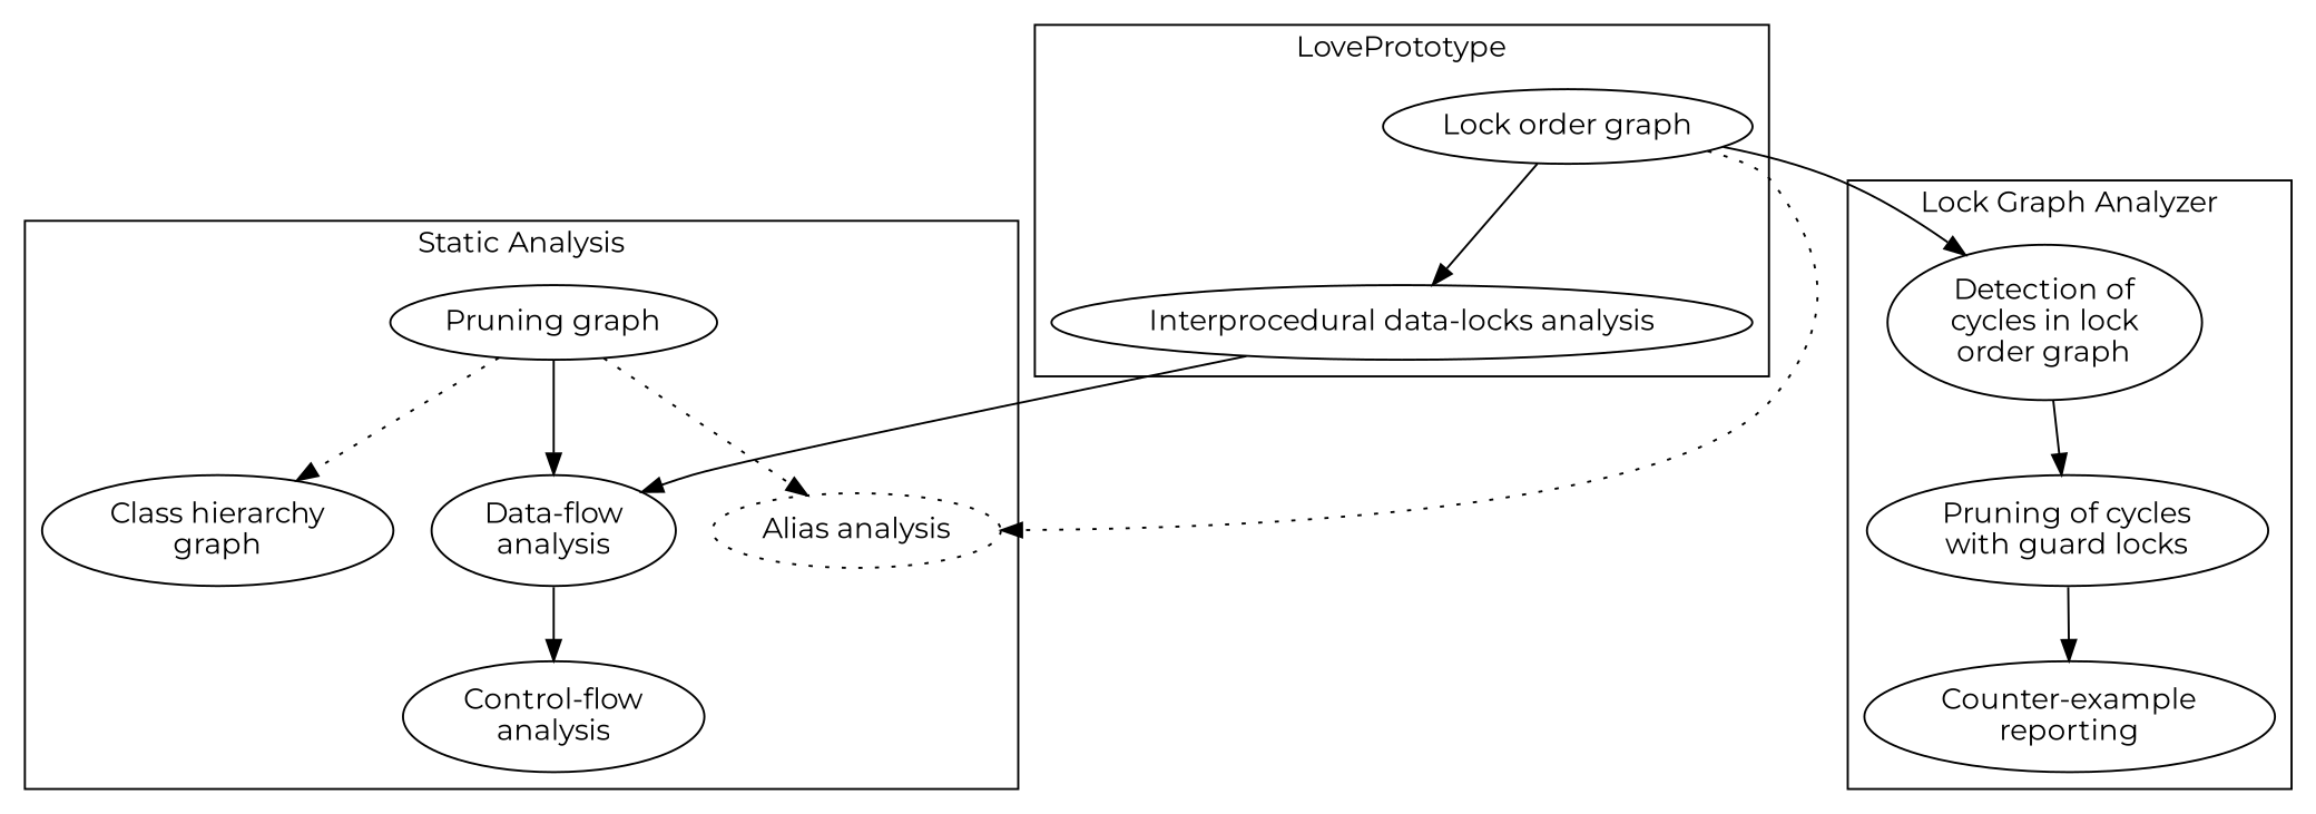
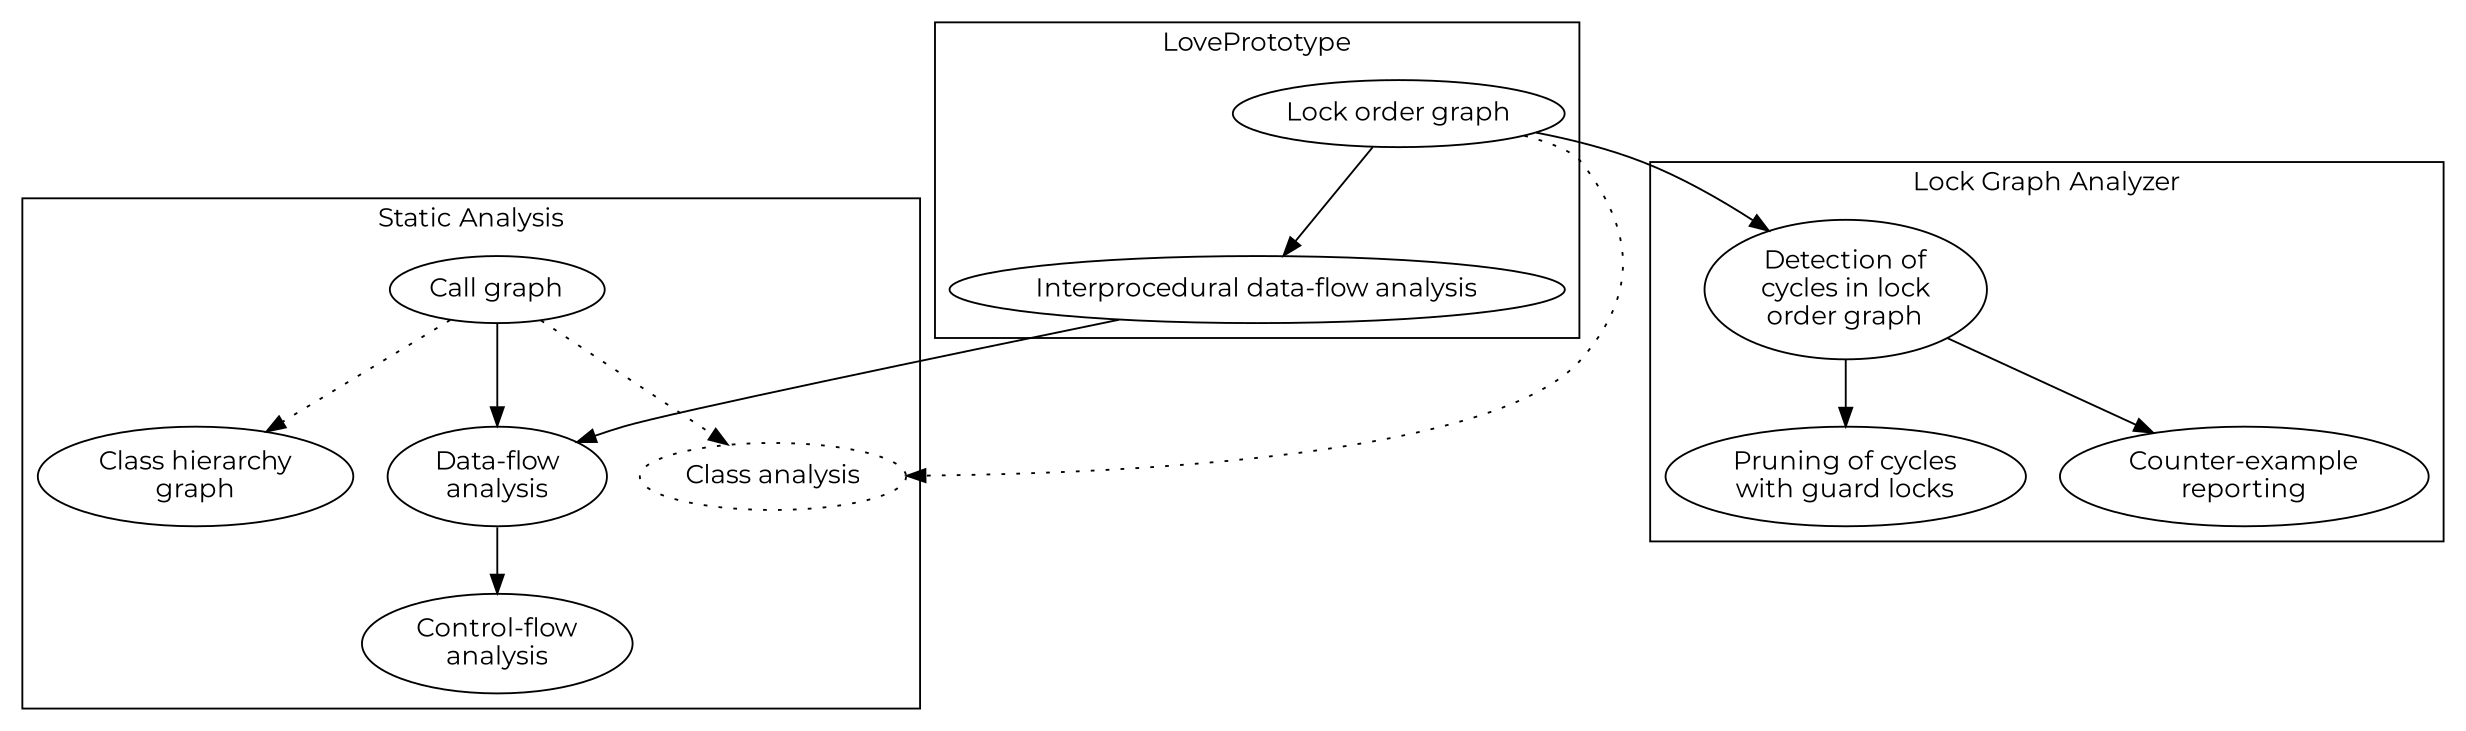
  digraph {
    fontname=Montserrat
    node [fontname=Montserrat]
    edge [fontname=Montserrat]
-   "Call graph" [label="Pruning graph"]
+   "Call graph"
    "Class hierarchy\ngraph"
    "Data-flow\nanalysis"
-   "Alias analysis" [style=dotted]
+   "Alias analysis" [style=dotted label="Class analysis"]
    "Control-flow\nanalysis"
    "Lock order graph"
-   "Interprocedural data-flow analysis" [label="Interprocedural data-locks analysis"]
+   "Interprocedural data-flow analysis"
    "Detection of\ncycles in lock\norder graph"
    "Pruning of cycles\nwith guard locks"
    "Counter-example\nreporting"
    subgraph cluster_1 {
      label="Static Analysis"
      "Call graph"
      "Class hierarchy\ngraph"
      "Data-flow\nanalysis"
      "Alias analysis"
      "Control-flow\nanalysis"
    }
    subgraph cluster_2 {
      label=LovePrototype
      "Lock order graph"
      "Interprocedural data-flow analysis"
    }
    subgraph cluster_3 {
      label="Lock Graph Analyzer"
      "Detection of\ncycles in lock\norder graph"
      "Pruning of cycles\nwith guard locks"
      "Counter-example\nreporting"
    }
    "Call graph" -> "Class hierarchy\ngraph" [style=dotted]
    "Call graph" -> "Data-flow\nanalysis"
    "Call graph" -> "Alias analysis" [style=dotted]
    "Data-flow\nanalysis" -> "Control-flow\nanalysis"
    "Lock order graph" -> "Alias analysis" [style=dotted]
    "Lock order graph" -> "Interprocedural data-flow analysis"
    "Lock order graph" -> "Detection of\ncycles in lock\norder graph"
    "Interprocedural data-flow analysis" -> "Data-flow\nanalysis"
    "Detection of\ncycles in lock\norder graph" -> "Pruning of cycles\nwith guard locks"
-   "Pruning of cycles\nwith guard locks" -> "Counter-example\nreporting"
+   "Detection of\ncycles in lock\norder graph" -> "Counter-example\nreporting"
  }
